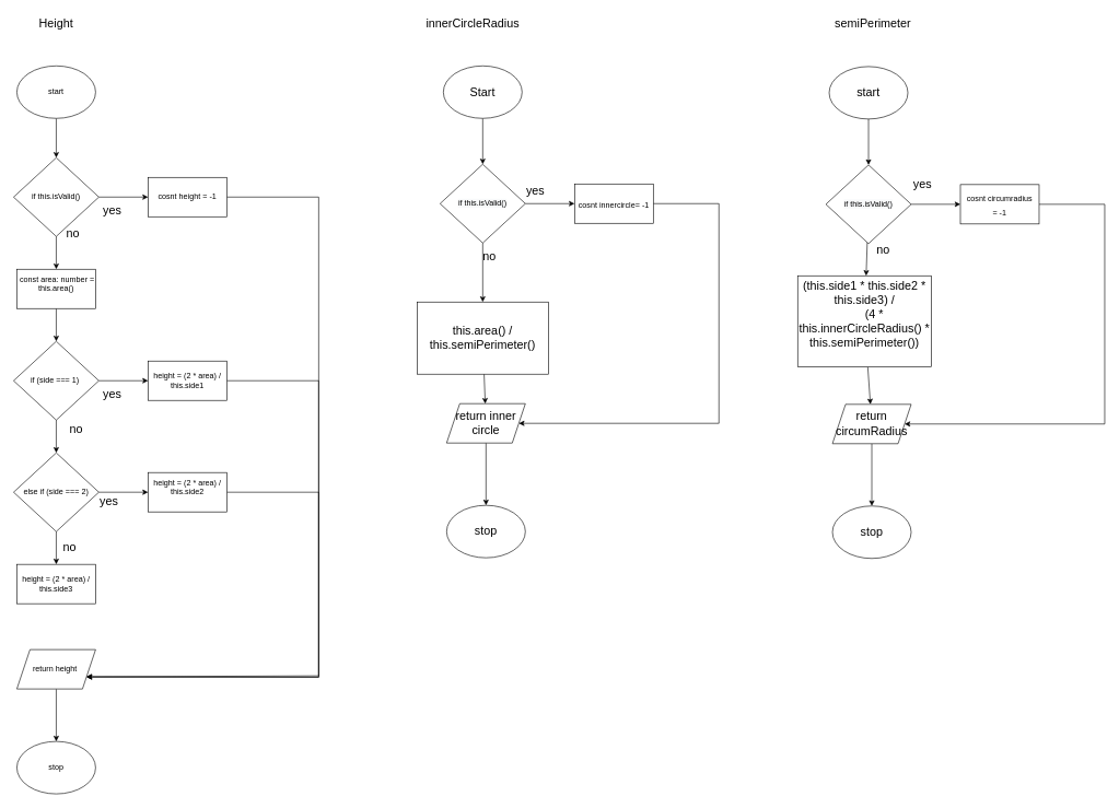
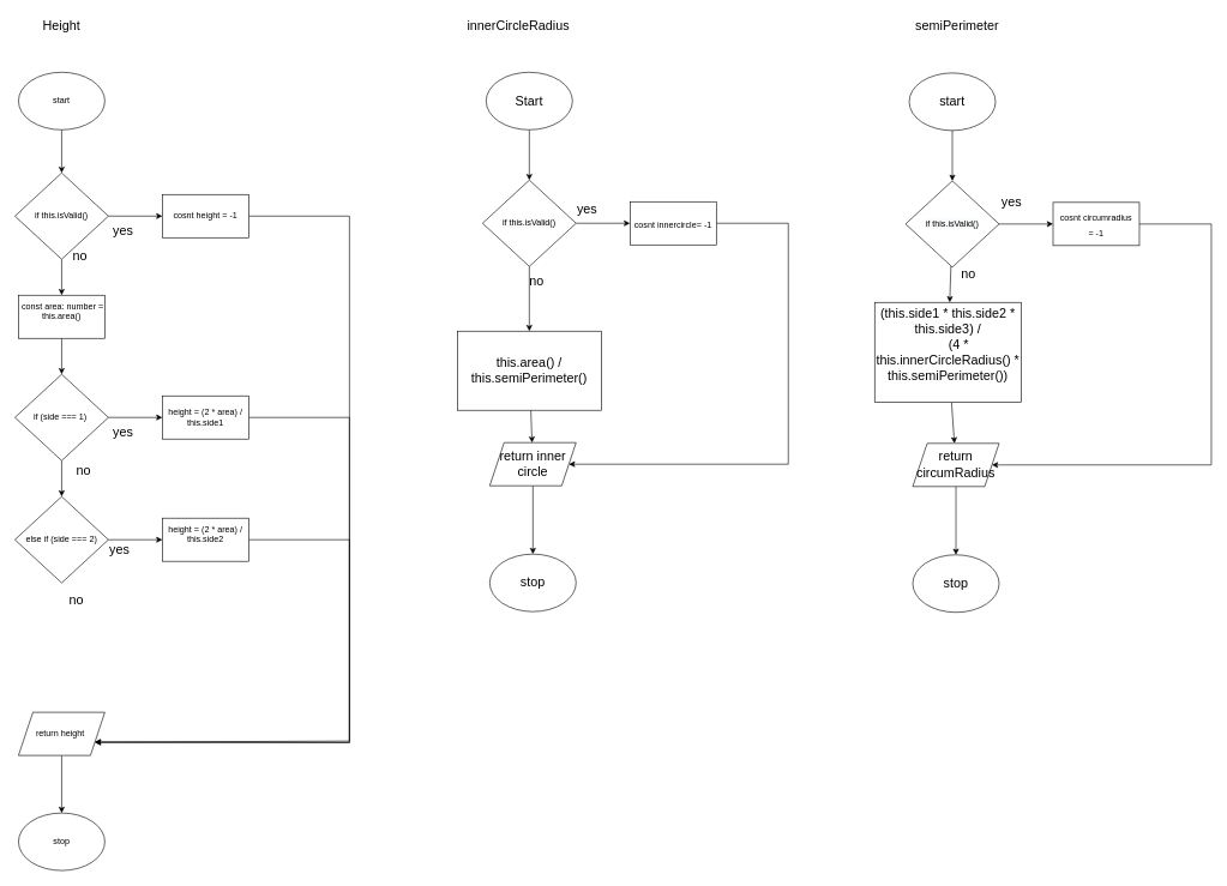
  <mxCell id="0" />
  <mxCell id="1" parent="0" />
  <mxCell id="2" value="stop" style="ellipse;whiteSpace=wrap;html=1;" vertex="1" parent="1"><mxGeometry x="25" y="1130" width="120" height="80" as="geometry" /></mxCell>
  <mxCell id="3" value="" style="edgeStyle=none;html=1;fontSize=18;" edge="1" parent="1" source="4" target="13"><mxGeometry relative="1" as="geometry" /></mxCell>
  <mxCell id="4" value="start" style="ellipse;whiteSpace=wrap;html=1;" vertex="1" parent="1"><mxGeometry x="25" y="100" width="120" height="80" as="geometry" /></mxCell>
- <mxCell id="5" value="" style="edgeStyle=none;html=1;fontSize=18;" edge="1" parent="1" source="7" target="16"><mxGeometry relative="1" as="geometry" /></mxCell>
  <mxCell id="6" value="" style="edgeStyle=none;html=1;fontSize=18;" edge="1" parent="1" source="7" target="20"><mxGeometry relative="1" as="geometry" /></mxCell>
  <mxCell id="7" value="else if (side === 2)" style="rhombus;whiteSpace=wrap;html=1;" vertex="1" parent="1"><mxGeometry x="20" y="690" width="130" height="120" as="geometry" /></mxCell>
  <mxCell id="8" value="" style="edgeStyle=none;html=1;fontSize=18;" edge="1" parent="1" source="10" target="7"><mxGeometry relative="1" as="geometry" /></mxCell>
  <mxCell id="9" value="" style="edgeStyle=none;html=1;fontSize=18;" edge="1" parent="1" source="10" target="22"><mxGeometry relative="1" as="geometry" /></mxCell>
  <mxCell id="10" value="if (side === 1)&amp;nbsp;" style="rhombus;whiteSpace=wrap;html=1;" vertex="1" parent="1"><mxGeometry x="20" y="520" width="130" height="120" as="geometry" /></mxCell>
  <mxCell id="11" value="" style="edgeStyle=none;html=1;fontSize=18;" edge="1" parent="1" source="13" target="15"><mxGeometry relative="1" as="geometry" /></mxCell>
  <mxCell id="12" value="" style="edgeStyle=none;html=1;fontSize=18;" edge="1" parent="1" source="13" target="24"><mxGeometry relative="1" as="geometry" /></mxCell>
  <mxCell id="13" value="if this.isValid()" style="rhombus;whiteSpace=wrap;html=1;" vertex="1" parent="1"><mxGeometry x="20" y="240" width="130" height="120" as="geometry" /></mxCell>
  <mxCell id="14" value="" style="edgeStyle=none;html=1;fontSize=18;" edge="1" parent="1" source="15" target="10"><mxGeometry relative="1" as="geometry" /></mxCell>
  <mxCell id="15" value="&lt;div&gt;&amp;nbsp;const area: number = this.area()&lt;/div&gt;&lt;div&gt;&lt;br&gt;&lt;/div&gt;" style="rounded=0;whiteSpace=wrap;html=1;" vertex="1" parent="1"><mxGeometry x="25" y="410" width="120" height="60" as="geometry" /></mxCell>
- <mxCell id="16" value="&lt;div&gt;height = (2 * area) / this.side3&lt;/div&gt;" style="rounded=0;whiteSpace=wrap;html=1;" vertex="1" parent="1"><mxGeometry x="25" y="860" width="120" height="60" as="geometry" /></mxCell>
  <mxCell id="17" value="" style="edgeStyle=none;html=1;fontSize=18;" edge="1" parent="1" source="18" target="2"><mxGeometry relative="1" as="geometry" /></mxCell>
  <mxCell id="18" value="return height&amp;nbsp;" style="shape=parallelogram;perimeter=parallelogramPerimeter;whiteSpace=wrap;html=1;fixedSize=1;" vertex="1" parent="1"><mxGeometry x="25" y="990" width="120" height="60" as="geometry" /></mxCell>
  <mxCell id="19" style="edgeStyle=none;rounded=0;html=1;entryX=1;entryY=0.75;entryDx=0;entryDy=0;fontSize=18;" edge="1" parent="1" source="20" target="18"><mxGeometry relative="1" as="geometry"><Array as="points"><mxPoint x="485" y="750" /><mxPoint x="485" y="1030" /></Array></mxGeometry></mxCell>
  <mxCell id="20" value="&lt;div&gt;height = (2 * area) / this.side2&lt;/div&gt;&lt;div&gt;&lt;br&gt;&lt;/div&gt;" style="rounded=0;whiteSpace=wrap;html=1;" vertex="1" parent="1"><mxGeometry x="225" y="720" width="120" height="60" as="geometry" /></mxCell>
  <mxCell id="21" style="edgeStyle=none;html=1;entryX=1;entryY=0.75;entryDx=0;entryDy=0;fontSize=18;rounded=0;" edge="1" parent="1" source="22" target="18"><mxGeometry relative="1" as="geometry"><Array as="points"><mxPoint x="485" y="580" /><mxPoint x="485" y="1032" /></Array></mxGeometry></mxCell>
  <mxCell id="22" value="height = (2 * area) / this.side1" style="rounded=0;whiteSpace=wrap;html=1;" vertex="1" parent="1"><mxGeometry x="225" y="550" width="120" height="60" as="geometry" /></mxCell>
  <mxCell id="23" style="edgeStyle=none;html=1;entryX=1;entryY=0.75;entryDx=0;entryDy=0;fontSize=18;rounded=0;" edge="1" parent="1" source="24" target="18"><mxGeometry relative="1" as="geometry"><Array as="points"><mxPoint x="485" y="300" /><mxPoint x="485" y="1032" /></Array></mxGeometry></mxCell>
  <mxCell id="24" value="cosnt height = -1" style="rounded=0;whiteSpace=wrap;html=1;" vertex="1" parent="1"><mxGeometry x="225" y="270" width="120" height="60" as="geometry" /></mxCell>
  <mxCell id="25" value="&lt;font style=&quot;font-size: 18px&quot;&gt;Height&lt;/font&gt;" style="text;html=1;strokeColor=none;fillColor=none;align=center;verticalAlign=middle;whiteSpace=wrap;rounded=0;" vertex="1" parent="1"><mxGeometry x="40" y="20" width="90" height="30" as="geometry" /></mxCell>
  <mxCell id="26" value="&lt;font style=&quot;font-size: 18px&quot;&gt;semiPerimeter&lt;/font&gt;" style="text;html=1;strokeColor=none;fillColor=none;align=center;verticalAlign=middle;whiteSpace=wrap;rounded=0;" vertex="1" parent="1"><mxGeometry x="1285" y="20" width="90" height="30" as="geometry" /></mxCell>
  <mxCell id="27" value="&lt;font style=&quot;font-size: 18px&quot;&gt;innerCircleRadius&lt;/font&gt;" style="text;html=1;strokeColor=none;fillColor=none;align=center;verticalAlign=middle;whiteSpace=wrap;rounded=0;" vertex="1" parent="1"><mxGeometry x="675" y="20" width="90" height="30" as="geometry" /></mxCell>
  <mxCell id="28" value="stop" style="ellipse;whiteSpace=wrap;html=1;fontSize=18;" vertex="1" parent="1"><mxGeometry x="680" y="770" width="120" height="80" as="geometry" /></mxCell>
  <mxCell id="29" value="" style="edgeStyle=none;rounded=0;html=1;fontSize=18;" edge="1" parent="1" source="30" target="33"><mxGeometry relative="1" as="geometry" /></mxCell>
  <mxCell id="30" value="Start" style="ellipse;whiteSpace=wrap;html=1;fontSize=18;" vertex="1" parent="1"><mxGeometry x="675" y="100" width="120" height="80" as="geometry" /></mxCell>
  <mxCell id="31" value="" style="edgeStyle=none;rounded=0;html=1;fontSize=18;" edge="1" parent="1" source="33" target="35"><mxGeometry relative="1" as="geometry" /></mxCell>
  <mxCell id="32" value="" style="edgeStyle=none;rounded=0;html=1;fontSize=18;" edge="1" parent="1" source="33" target="39"><mxGeometry relative="1" as="geometry" /></mxCell>
  <mxCell id="33" value="&#10;&#10;&lt;span style=&quot;color: rgb(0, 0, 0); font-family: helvetica; font-size: 12px; font-style: normal; font-weight: 400; letter-spacing: normal; text-align: center; text-indent: 0px; text-transform: none; word-spacing: 0px; background-color: rgb(248, 249, 250); display: inline; float: none;&quot;&gt;if this.isValid()&lt;/span&gt;&#10;&#10;" style="rhombus;whiteSpace=wrap;html=1;" vertex="1" parent="1"><mxGeometry x="670" y="250" width="130" height="120" as="geometry" /></mxCell>
  <mxCell id="34" value="" style="edgeStyle=none;rounded=0;html=1;fontSize=18;" edge="1" parent="1" source="35" target="37"><mxGeometry relative="1" as="geometry" /></mxCell>
  <mxCell id="35" value="this.area() / this.semiPerimeter()" style="rounded=0;whiteSpace=wrap;html=1;fontSize=18;" vertex="1" parent="1"><mxGeometry x="635" y="460" width="200" height="110" as="geometry" /></mxCell>
  <mxCell id="36" value="" style="edgeStyle=none;rounded=0;html=1;fontSize=18;" edge="1" parent="1" source="37" target="28"><mxGeometry relative="1" as="geometry" /></mxCell>
  <mxCell id="37" value="return inner circle" style="shape=parallelogram;perimeter=parallelogramPerimeter;whiteSpace=wrap;html=1;fixedSize=1;fontSize=18;" vertex="1" parent="1"><mxGeometry x="680" y="615" width="120" height="60" as="geometry" /></mxCell>
  <mxCell id="38" style="edgeStyle=none;rounded=0;html=1;entryX=1;entryY=0.5;entryDx=0;entryDy=0;fontSize=18;" edge="1" parent="1" source="39" target="37"><mxGeometry relative="1" as="geometry"><Array as="points"><mxPoint x="1095" y="310" /><mxPoint x="1095" y="645" /></Array></mxGeometry></mxCell>
  <mxCell id="39" value="&lt;span style=&quot;font-size: 12px&quot;&gt;cosnt innercircle= -1&lt;/span&gt;" style="rounded=0;whiteSpace=wrap;html=1;fontSize=18;" vertex="1" parent="1"><mxGeometry x="875" y="280" width="120" height="60" as="geometry" /></mxCell>
  <mxCell id="40" value="stop" style="ellipse;whiteSpace=wrap;html=1;fontSize=18;" vertex="1" parent="1"><mxGeometry x="1268" y="771" width="120" height="80" as="geometry" /></mxCell>
  <mxCell id="41" value="" style="edgeStyle=none;rounded=0;html=1;fontSize=18;" edge="1" parent="1" source="42" target="45"><mxGeometry relative="1" as="geometry" /></mxCell>
  <mxCell id="42" value="start" style="ellipse;whiteSpace=wrap;html=1;fontSize=18;" vertex="1" parent="1"><mxGeometry x="1263" y="101" width="120" height="80" as="geometry" /></mxCell>
  <mxCell id="43" value="" style="edgeStyle=none;rounded=0;html=1;fontSize=18;" edge="1" parent="1" source="45" target="47"><mxGeometry relative="1" as="geometry" /></mxCell>
  <mxCell id="44" value="" style="edgeStyle=none;rounded=0;html=1;fontSize=18;" edge="1" parent="1" source="45" target="51"><mxGeometry relative="1" as="geometry" /></mxCell>
  <mxCell id="45" value="&#10;&#10;&lt;span style=&quot;color: rgb(0, 0, 0); font-size: 12px; font-style: normal; font-weight: 400; letter-spacing: normal; text-align: center; text-indent: 0px; text-transform: none; word-spacing: 0px; font-family: helvetica; background-color: rgb(248, 249, 250); display: inline; float: none;&quot;&gt;if this.isValid()&lt;/span&gt;&lt;br style=&quot;color: rgb(0, 0, 0); font-family: helvetica; font-size: 12px; font-style: normal; font-weight: 400; letter-spacing: normal; text-align: center; text-indent: 0px; text-transform: none; word-spacing: 0px; background-color: rgb(248, 249, 250);&quot;&gt;&#10;&#10;" style="rhombus;whiteSpace=wrap;html=1;" vertex="1" parent="1"><mxGeometry x="1258" y="251" width="130" height="120" as="geometry" /></mxCell>
  <mxCell id="46" value="" style="edgeStyle=none;rounded=0;html=1;fontSize=18;" edge="1" parent="1" source="47" target="49"><mxGeometry relative="1" as="geometry" /></mxCell>
  <mxCell id="47" value="&lt;div&gt;(this.side1 * this.side2 * this.side3) /&lt;/div&gt;&lt;div&gt;&amp;nbsp; &amp;nbsp; &amp;nbsp; (4 * this.innerCircleRadius() * this.semiPerimeter())&lt;/div&gt;&lt;div&gt;&lt;br&gt;&lt;/div&gt;" style="rounded=0;whiteSpace=wrap;html=1;fontSize=18;" vertex="1" parent="1"><mxGeometry x="1215" y="420" width="204" height="139" as="geometry" /></mxCell>
  <mxCell id="48" value="" style="edgeStyle=none;rounded=0;html=1;fontSize=18;" edge="1" parent="1" source="49" target="40"><mxGeometry relative="1" as="geometry" /></mxCell>
  <mxCell id="49" value="return circumRadius" style="shape=parallelogram;perimeter=parallelogramPerimeter;whiteSpace=wrap;html=1;fixedSize=1;fontSize=18;" vertex="1" parent="1"><mxGeometry x="1268" y="616" width="120" height="60" as="geometry" /></mxCell>
  <mxCell id="50" style="edgeStyle=none;rounded=0;html=1;entryX=1;entryY=0.5;entryDx=0;entryDy=0;fontSize=18;" edge="1" parent="1" source="51" target="49"><mxGeometry relative="1" as="geometry"><Array as="points"><mxPoint x="1683" y="311" /><mxPoint x="1683" y="646" /></Array></mxGeometry></mxCell>
  <mxCell id="51" value="&lt;span style=&quot;font-size: 12px&quot;&gt;cosnt circumradius&lt;br&gt;= -1&lt;/span&gt;" style="rounded=0;whiteSpace=wrap;html=1;fontSize=18;" vertex="1" parent="1"><mxGeometry x="1463" y="281" width="120" height="60" as="geometry" /></mxCell>
  <mxCell id="52" value="no" style="text;html=1;align=center;verticalAlign=middle;resizable=0;points=[];autosize=1;strokeColor=none;fillColor=none;fontSize=18;" vertex="1" parent="1"><mxGeometry x="90" y="340" width="40" height="30" as="geometry" /></mxCell>
  <mxCell id="53" value="yes" style="text;html=1;align=center;verticalAlign=middle;resizable=0;points=[];autosize=1;strokeColor=none;fillColor=none;fontSize=18;" vertex="1" parent="1"><mxGeometry x="795" y="275" width="40" height="30" as="geometry" /></mxCell>
  <mxCell id="54" value="no" style="text;html=1;align=center;verticalAlign=middle;resizable=0;points=[];autosize=1;strokeColor=none;fillColor=none;fontSize=18;" vertex="1" parent="1"><mxGeometry x="725" y="375" width="40" height="30" as="geometry" /></mxCell>
  <mxCell id="55" value="no" style="text;html=1;align=center;verticalAlign=middle;resizable=0;points=[];autosize=1;strokeColor=none;fillColor=none;fontSize=18;" vertex="1" parent="1"><mxGeometry x="85" y="820" width="40" height="30" as="geometry" /></mxCell>
  <mxCell id="56" value="no" style="text;html=1;align=center;verticalAlign=middle;resizable=0;points=[];autosize=1;strokeColor=none;fillColor=none;fontSize=18;" vertex="1" parent="1"><mxGeometry x="95" y="640" width="40" height="30" as="geometry" /></mxCell>
  <mxCell id="57" value="yes" style="text;html=1;align=center;verticalAlign=middle;resizable=0;points=[];autosize=1;strokeColor=none;fillColor=none;fontSize=18;" vertex="1" parent="1"><mxGeometry x="145" y="750" width="40" height="30" as="geometry" /></mxCell>
  <mxCell id="58" value="yes" style="text;html=1;align=center;verticalAlign=middle;resizable=0;points=[];autosize=1;strokeColor=none;fillColor=none;fontSize=18;" vertex="1" parent="1"><mxGeometry x="150" y="305" width="40" height="30" as="geometry" /></mxCell>
  <mxCell id="59" value="yes" style="text;html=1;align=center;verticalAlign=middle;resizable=0;points=[];autosize=1;strokeColor=none;fillColor=none;fontSize=18;" vertex="1" parent="1"><mxGeometry x="150" y="586" width="40" height="30" as="geometry" /></mxCell>
  <mxCell id="60" value="yes" style="text;html=1;align=center;verticalAlign=middle;resizable=0;points=[];autosize=1;strokeColor=none;fillColor=none;fontSize=18;" vertex="1" parent="1"><mxGeometry x="1385" y="265" width="40" height="30" as="geometry" /></mxCell>
  <mxCell id="61" value="no" style="text;html=1;align=center;verticalAlign=middle;resizable=0;points=[];autosize=1;strokeColor=none;fillColor=none;fontSize=18;" vertex="1" parent="1"><mxGeometry x="1325" y="365" width="40" height="30" as="geometry" /></mxCell>
